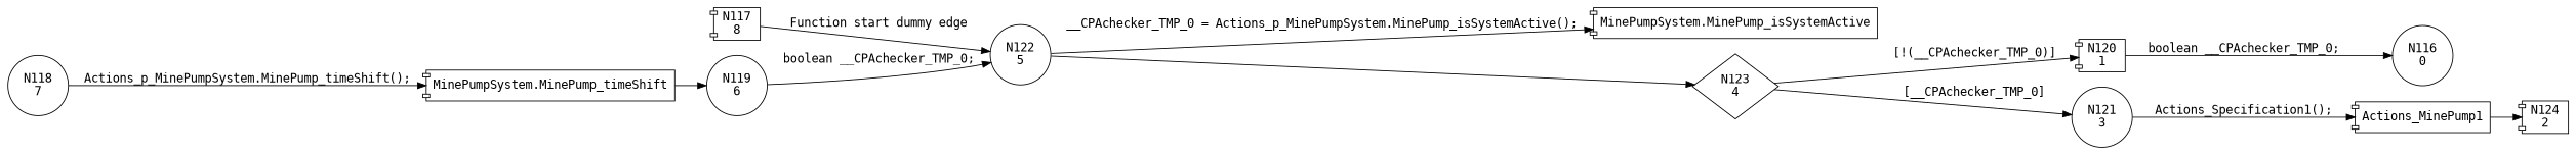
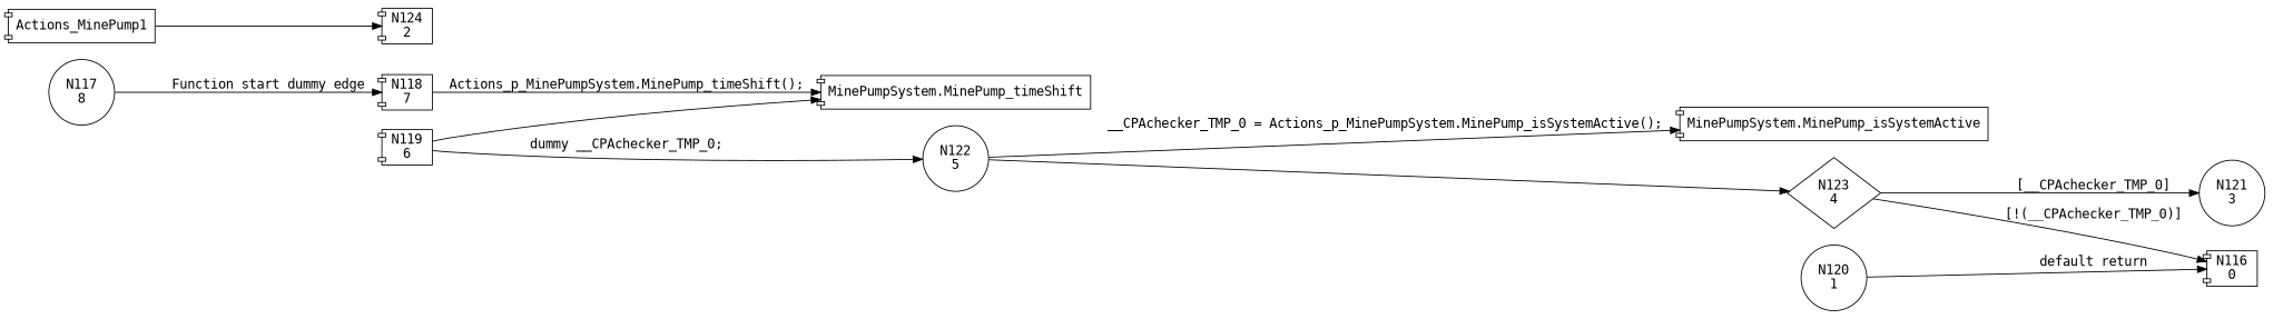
  digraph {
    fontname="DejaVu Sans Mono"
    rankdir=LR
    node [fontname="DejaVu Sans Mono" shape=circle]
    edge [fontname="DejaVu Sans Mono"]
-   n1 [label="N117\n8" shape=component]
-   n2 [label="N118\n7"]
+   n1 [label="N117\n8"]
+   n2 [label="N118\n7" shape=component]
    n3 [label="MinePumpSystem.MinePump_timeShift" shape=component]
-   n4 [label="N119\n6"]
+   n4 [label="N119\n6" shape=component]
    n5 [label="N122\n5"]
    n6 [label="MinePumpSystem.MinePump_isSystemActive" shape=component]
    n7 [label="N123\n4" shape=diamond]
-   n8 [label="N120\n1" shape=component]
+   n8 [label="N120\n1"]
    n9 [label="N121\n3"]
-   n10 [label="N116\n0"]
+   n10 [label="N116\n0" shape=component]
    n11 [label=Actions_MinePump1 shape=component]
    n12 [label="N124\n2" shape=component]
-   n1 -> n5 [label="Function start dummy edge"]
+   n1 -> n2 [label="Function start dummy edge"]
    n2 -> n3 [label="Actions_p_MinePumpSystem.MinePump_timeShift();"]
-   n3 -> n4
-   n4 -> n5 [label="boolean __CPAchecker_TMP_0;"]
+   n4 -> n3
+   n4 -> n5 [label="dummy __CPAchecker_TMP_0;"]
    n5 -> n6 [label="__CPAchecker_TMP_0 = Actions_p_MinePumpSystem.MinePump_isSystemActive();"]
    n5 -> n7
-   n7 -> n8 [label="[!(__CPAchecker_TMP_0)]"]
+   n7 -> n10 [label="[!(__CPAchecker_TMP_0)]"]
    n7 -> n9 [label="[__CPAchecker_TMP_0]"]
-   n8 -> n10 [label="boolean __CPAchecker_TMP_0;"]
-   n9 -> n11 [label="Actions_Specification1();"]
+   n8 -> n10 [label="default return"]
    n11 -> n12
  }
